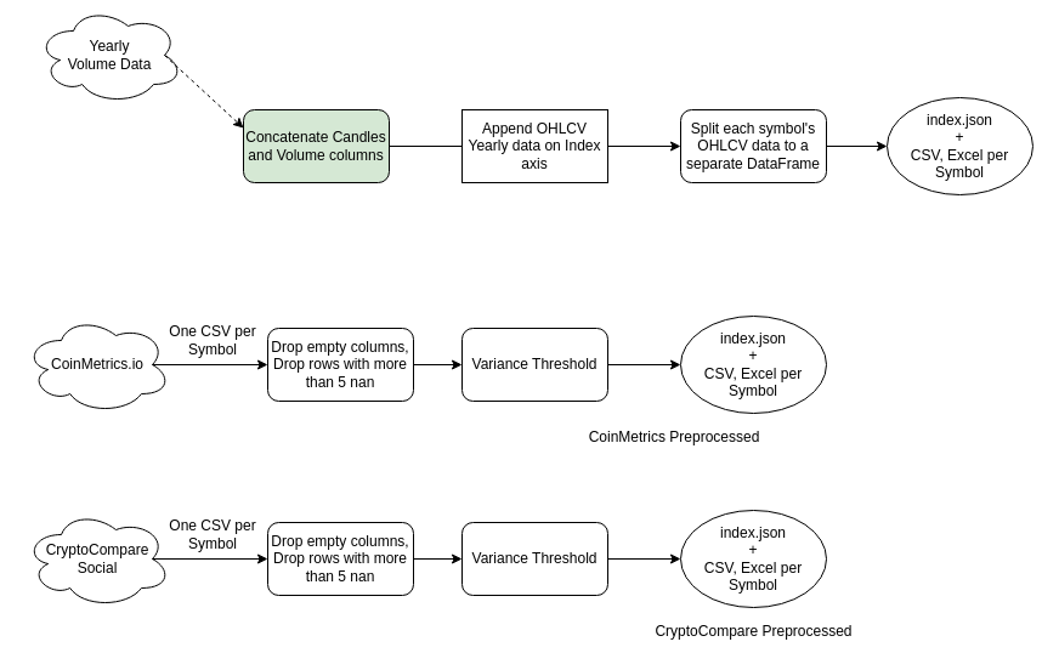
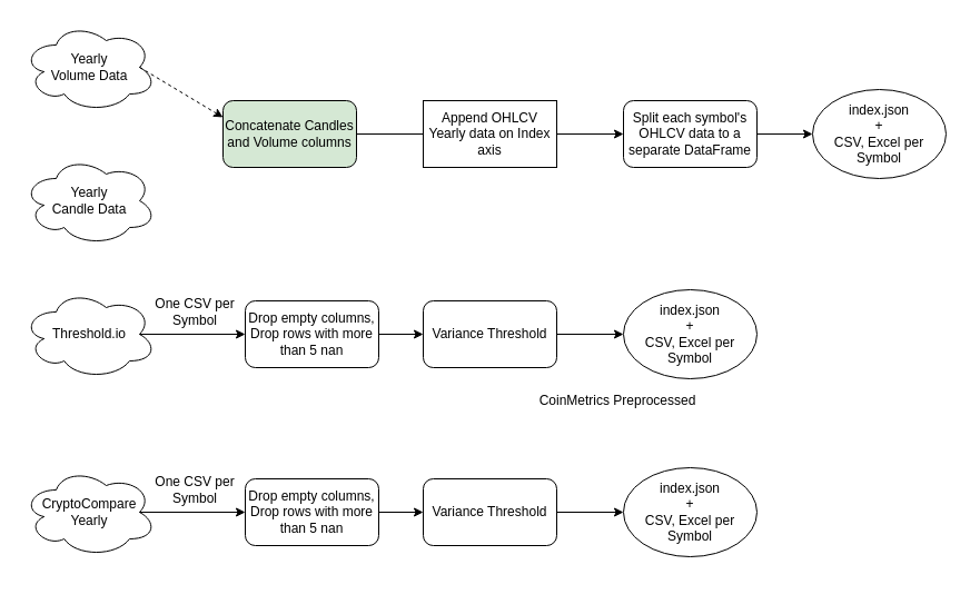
  <mxCell id="0" />
  <mxCell id="1" parent="0" />
- <mxCell id="2" value="CoinMetrics.io" style="ellipse;shape=cloud;whiteSpace=wrap;html=1;" vertex="1" parent="1"><mxGeometry x="20" y="260" width="120" height="80" as="geometry" /></mxCell>
+ <mxCell id="2" value="Threshold.io" style="ellipse;shape=cloud;whiteSpace=wrap;html=1;" vertex="1" parent="1"><mxGeometry x="20" y="260" width="120" height="80" as="geometry" /></mxCell>
  <mxCell id="3" value="Drop empty columns,&lt;br&gt;Drop rows with more than 5 nan" style="rounded=1;whiteSpace=wrap;html=1;" vertex="1" parent="1"><mxGeometry x="220" y="270" width="120" height="60" as="geometry" /></mxCell>
  <mxCell id="4" value="" style="endArrow=classic;html=1;exitX=0.875;exitY=0.5;exitDx=0;exitDy=0;exitPerimeter=0;entryX=0;entryY=0.5;entryDx=0;entryDy=0;" edge="1" parent="1" source="2" target="3"><mxGeometry width="50" height="50" relative="1" as="geometry"><mxPoint x="370" y="340" as="sourcePoint" /><mxPoint x="420" y="290" as="targetPoint" /></mxGeometry></mxCell>
  <mxCell id="5" value="" style="endArrow=classic;html=1;exitX=1;exitY=0.5;exitDx=0;exitDy=0;entryX=0;entryY=0.5;entryDx=0;entryDy=0;" edge="1" parent="1" source="3"><mxGeometry width="50" height="50" relative="1" as="geometry"><mxPoint x="370" y="340" as="sourcePoint" /><mxPoint x="380" y="300" as="targetPoint" /></mxGeometry></mxCell>
  <mxCell id="6" value="Variance Threshold" style="rounded=1;whiteSpace=wrap;html=1;" vertex="1" parent="1"><mxGeometry x="380" y="270" width="120" height="60" as="geometry" /></mxCell>
+ <mxCell id="7" value="Yearly&lt;br&gt;Candle Data" style="ellipse;shape=cloud;whiteSpace=wrap;html=1;" vertex="1" parent="1"><mxGeometry x="20" y="140" width="120" height="80" as="geometry" /></mxCell>
  <mxCell id="8" value="Concatenate Candles&lt;br&gt;and Volume columns" style="rounded=1;whiteSpace=wrap;html=1;fillColor=#d5e8d4;" vertex="1" parent="1"><mxGeometry x="200" y="90" width="120" height="60" as="geometry" /></mxCell>
- <mxCell id="9" value="Yearly &lt;br&gt;Volume Data" style="ellipse;shape=cloud;whiteSpace=wrap;html=1;" vertex="1" parent="1"><mxGeometry x="30" y="5" width="120" height="80" as="geometry" /></mxCell>
+ <mxCell id="9" value="Yearly &lt;br&gt;Volume Data" style="ellipse;shape=cloud;whiteSpace=wrap;html=1;" vertex="1" parent="1"><mxGeometry x="20" y="20" width="120" height="80" as="geometry" /></mxCell>
  <mxCell id="10" value="" style="endArrow=classic;html=1;exitX=0.875;exitY=0.5;exitDx=0;exitDy=0;exitPerimeter=0;entryX=0;entryY=0.25;entryDx=0;entryDy=0;dashed=1;" edge="1" parent="1" source="9" target="8"><mxGeometry width="50" height="50" relative="1" as="geometry"><mxPoint x="135" y="190" as="sourcePoint" /><mxPoint x="210" y="120" as="targetPoint" /></mxGeometry></mxCell>
  <mxCell id="11" value="Append OHLCV Yearly data on Index axis" style="whiteSpace=wrap;html=1;rounded=0;" vertex="1" parent="1"><mxGeometry x="380" y="90" width="120" height="60" as="geometry" /></mxCell>
  <mxCell id="12" value="" style="endArrow=none;html=1;exitX=1;exitY=0.5;exitDx=0;exitDy=0;entryX=0;entryY=0.5;entryDx=0;entryDy=0;" edge="1" parent="1" source="8" target="11"><mxGeometry width="50" height="50" relative="1" as="geometry"><mxPoint x="270" y="210" as="sourcePoint" /><mxPoint x="320" y="160" as="targetPoint" /></mxGeometry></mxCell>
  <mxCell id="13" value="" style="endArrow=classic;html=1;exitX=1;exitY=0.5;exitDx=0;exitDy=0;" edge="1" parent="1" source="11" target="14"><mxGeometry width="50" height="50" relative="1" as="geometry"><mxPoint x="270" y="210" as="sourcePoint" /><mxPoint x="560" y="120" as="targetPoint" /></mxGeometry></mxCell>
  <mxCell id="14" value="Split each symbol's OHLCV data to a separate DataFrame" style="rounded=1;whiteSpace=wrap;html=1;" vertex="1" parent="1"><mxGeometry x="560" y="90" width="120" height="60" as="geometry" /></mxCell>
  <mxCell id="15" value="index.json&lt;br&gt;+&lt;br&gt;CSV, Excel per Symbol" style="ellipse;whiteSpace=wrap;html=1;" vertex="1" parent="1"><mxGeometry x="730" y="80" width="120" height="80" as="geometry" /></mxCell>
  <mxCell id="16" value="" style="endArrow=classic;html=1;exitX=1;exitY=0.5;exitDx=0;exitDy=0;entryX=0;entryY=0.5;entryDx=0;entryDy=0;" edge="1" parent="1" source="14" target="15"><mxGeometry width="50" height="50" relative="1" as="geometry"><mxPoint x="270" y="170" as="sourcePoint" /><mxPoint x="620" y="20" as="targetPoint" /></mxGeometry></mxCell>
  <mxCell id="17" value="One CSV per Symbol" style="text;html=1;strokeColor=none;fillColor=none;align=center;verticalAlign=middle;whiteSpace=wrap;rounded=0;" vertex="1" parent="1"><mxGeometry x="130" y="270" width="90" height="20" as="geometry" /></mxCell>
  <mxCell id="18" value="index.json&lt;br&gt;+&lt;br&gt;CSV, Excel per Symbol" style="ellipse;whiteSpace=wrap;html=1;" vertex="1" parent="1"><mxGeometry x="560" y="260" width="120" height="80" as="geometry" /></mxCell>
  <mxCell id="19" value="" style="endArrow=classic;html=1;exitX=1;exitY=0.5;exitDx=0;exitDy=0;entryX=0;entryY=0.5;entryDx=0;entryDy=0;" edge="1" parent="1" source="6" target="18"><mxGeometry width="50" height="50" relative="1" as="geometry"><mxPoint x="690" y="130" as="sourcePoint" /><mxPoint x="740" y="130" as="targetPoint" /></mxGeometry></mxCell>
- <mxCell id="20" value="CryptoCompare&lt;br&gt;Social" style="ellipse;shape=cloud;whiteSpace=wrap;html=1;" vertex="1" parent="1"><mxGeometry x="20" y="420" width="120" height="80" as="geometry" /></mxCell>
+ <mxCell id="20" value="CryptoCompare&lt;br&gt;Yearly" style="ellipse;shape=cloud;whiteSpace=wrap;html=1;" vertex="1" parent="1"><mxGeometry x="20" y="420" width="120" height="80" as="geometry" /></mxCell>
  <mxCell id="21" value="Drop empty columns,&lt;br&gt;Drop rows with more than 5 nan" style="rounded=1;whiteSpace=wrap;html=1;" vertex="1" parent="1"><mxGeometry x="220" y="430" width="120" height="60" as="geometry" /></mxCell>
  <mxCell id="22" value="" style="endArrow=classic;html=1;exitX=0.875;exitY=0.5;exitDx=0;exitDy=0;exitPerimeter=0;entryX=0;entryY=0.5;entryDx=0;entryDy=0;" edge="1" parent="1" source="20" target="21"><mxGeometry width="50" height="50" relative="1" as="geometry"><mxPoint x="370" y="500" as="sourcePoint" /><mxPoint x="420" y="450" as="targetPoint" /></mxGeometry></mxCell>
  <mxCell id="23" value="" style="endArrow=classic;html=1;exitX=1;exitY=0.5;exitDx=0;exitDy=0;entryX=0;entryY=0.5;entryDx=0;entryDy=0;" edge="1" parent="1" source="21"><mxGeometry width="50" height="50" relative="1" as="geometry"><mxPoint x="370" y="500" as="sourcePoint" /><mxPoint x="380" y="460" as="targetPoint" /></mxGeometry></mxCell>
  <mxCell id="24" value="Variance Threshold" style="rounded=1;whiteSpace=wrap;html=1;" vertex="1" parent="1"><mxGeometry x="380" y="430" width="120" height="60" as="geometry" /></mxCell>
  <mxCell id="25" value="One CSV per Symbol" style="text;html=1;strokeColor=none;fillColor=none;align=center;verticalAlign=middle;whiteSpace=wrap;rounded=0;" vertex="1" parent="1"><mxGeometry x="130" y="430" width="90" height="20" as="geometry" /></mxCell>
  <mxCell id="26" value="index.json&lt;br&gt;+&lt;br&gt;CSV, Excel per Symbol" style="ellipse;whiteSpace=wrap;html=1;" vertex="1" parent="1"><mxGeometry x="560" y="420" width="120" height="80" as="geometry" /></mxCell>
  <mxCell id="27" value="" style="endArrow=classic;html=1;exitX=1;exitY=0.5;exitDx=0;exitDy=0;entryX=0;entryY=0.5;entryDx=0;entryDy=0;" edge="1" parent="1" source="24" target="26"><mxGeometry width="50" height="50" relative="1" as="geometry"><mxPoint x="690" y="290" as="sourcePoint" /><mxPoint x="740" y="290" as="targetPoint" /></mxGeometry></mxCell>
  <mxCell id="28" value="CoinMetrics Preprocessed" style="text;html=1;strokeColor=none;fillColor=none;align=center;verticalAlign=middle;whiteSpace=wrap;rounded=0;" vertex="1" parent="1"><mxGeometry x="480" y="350" width="150" height="20" as="geometry" /></mxCell>
- <mxCell id="29" value="CryptoCompare Preprocessed" style="text;html=1;strokeColor=none;fillColor=none;align=center;verticalAlign=middle;whiteSpace=wrap;rounded=0;" vertex="1" parent="1"><mxGeometry x="532.5" y="510" width="175" height="20" as="geometry" /></mxCell>
